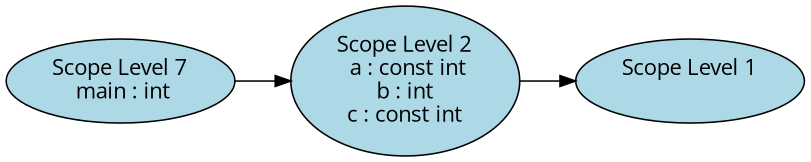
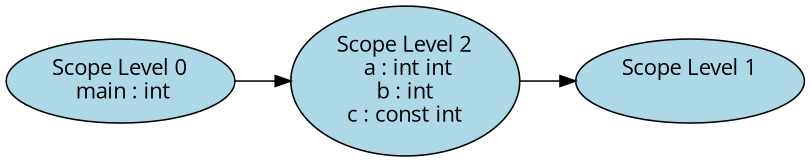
  digraph {
    fontname="Open Sans"
    rankdir=LR
    node [fillcolor=lightblue fontname="Open Sans" style=filled]
    edge [fontname="Open Sans"]
-   n1 [label="Scope Level 7\n main : int\n"]
-   n2 [label="Scope Level 2\n a : const int\nb : int\nc : const int\n"]
+   n1 [label="Scope Level 0\n main : int\n"]
+   n2 [label="Scope Level 2\n a : int int\nb : int\nc : const int\n"]
    n3 [label="Scope Level 1\n "]
    n1 -> n2
    n2 -> n3
  }
